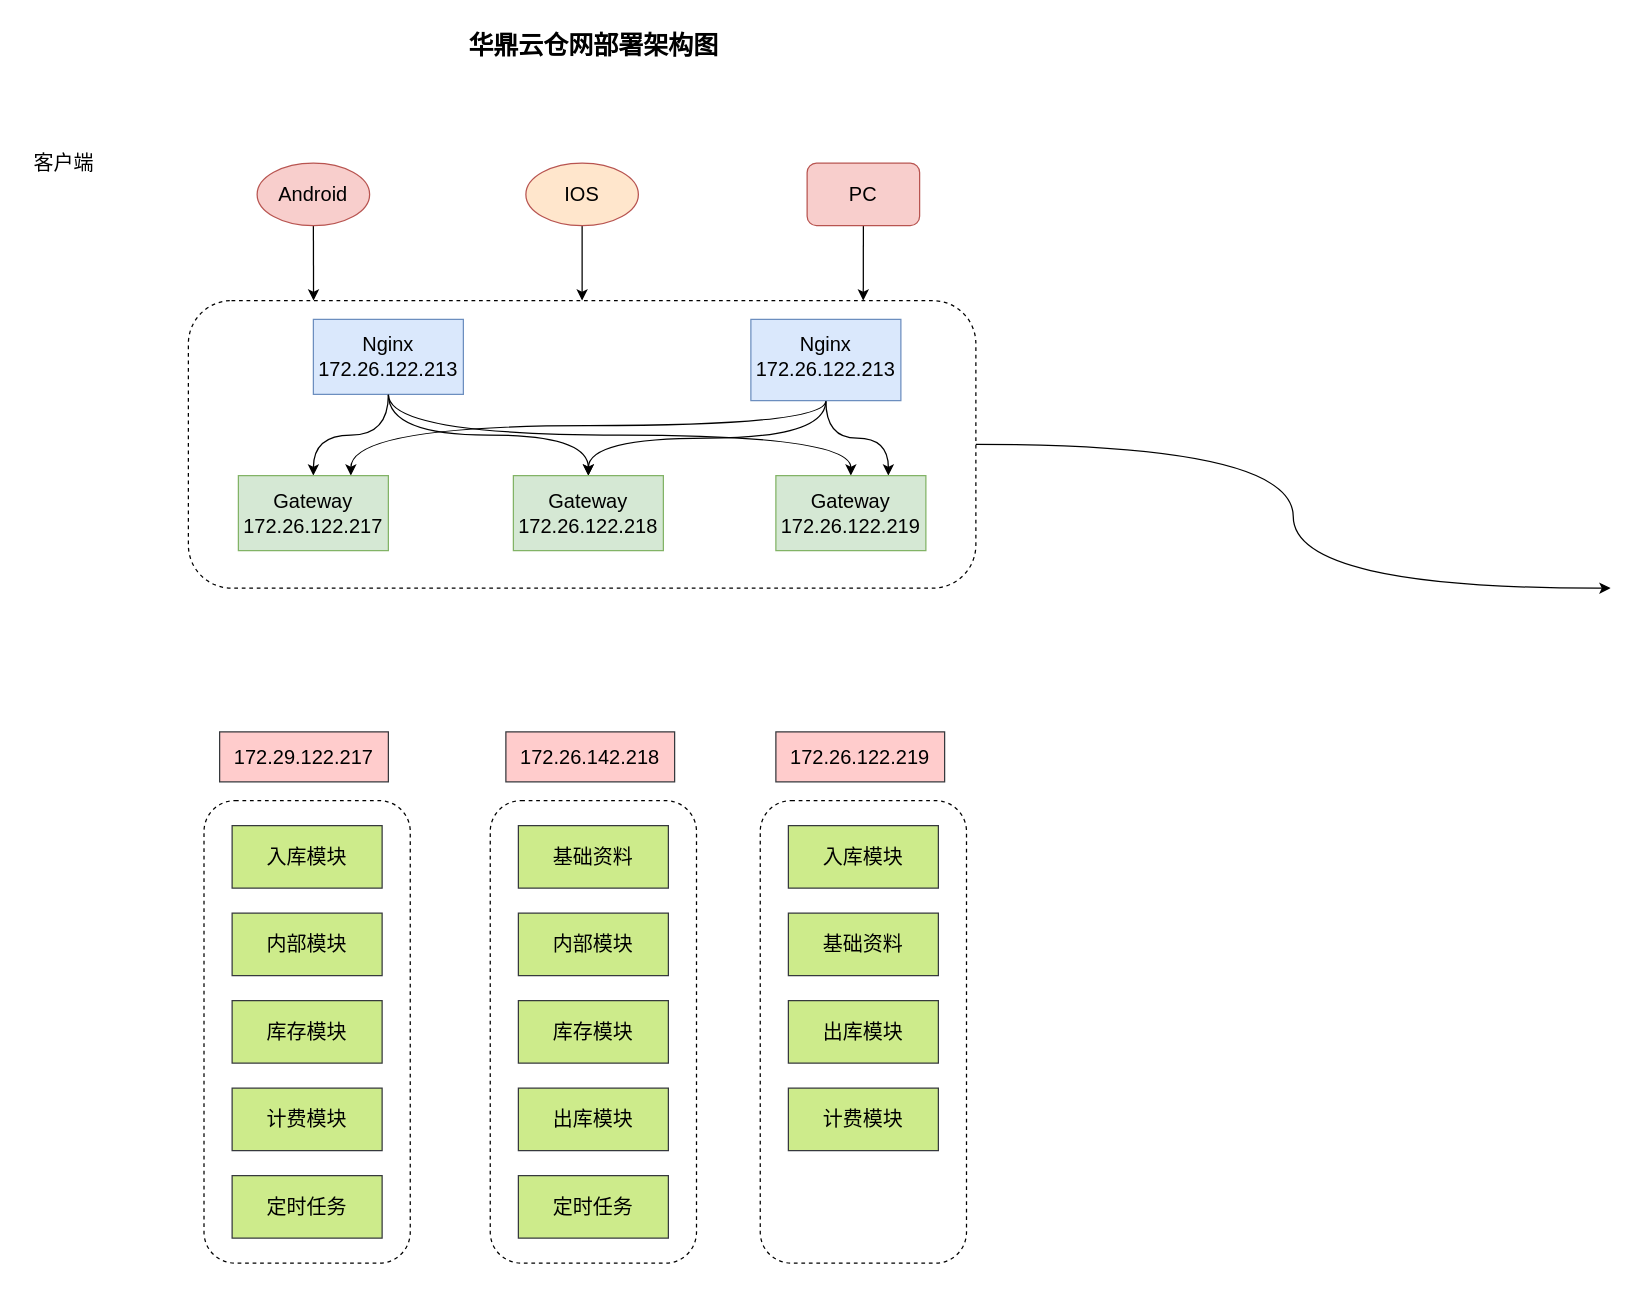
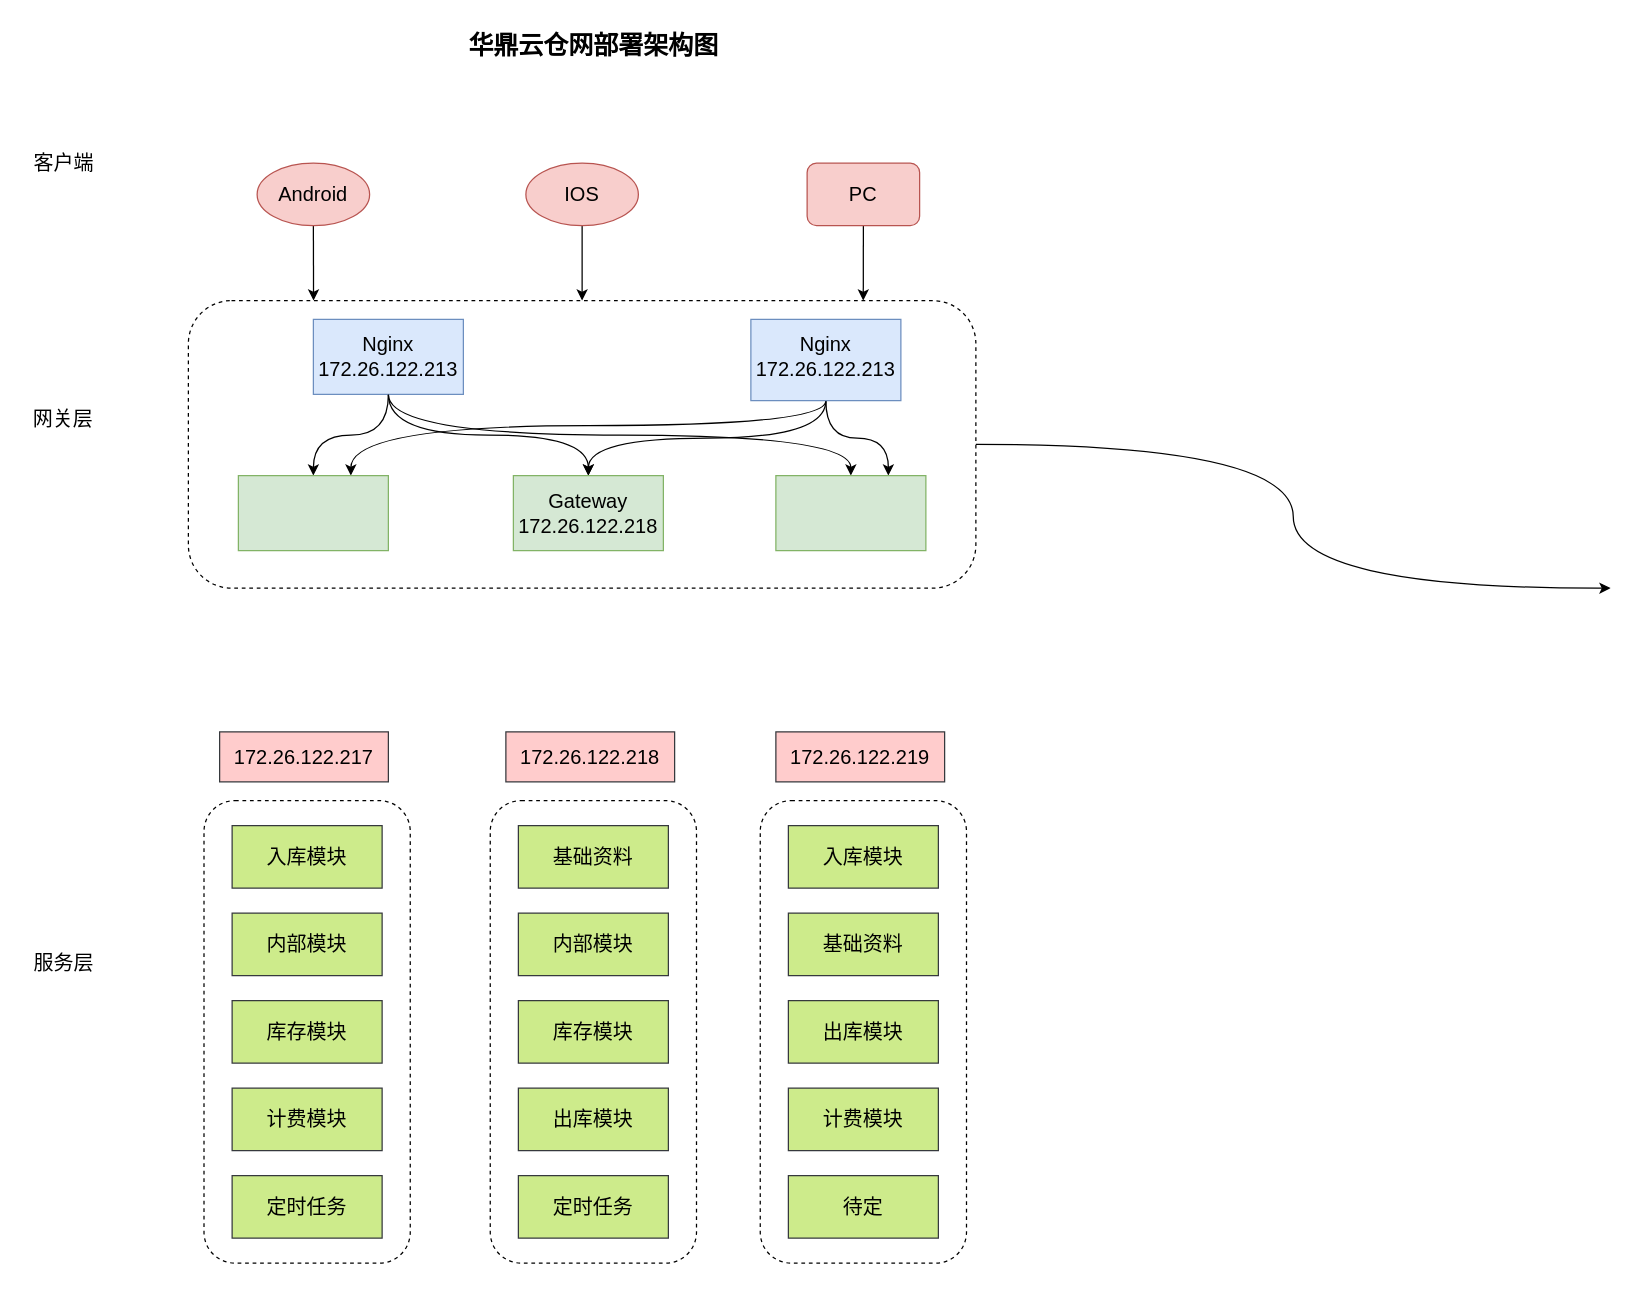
  <mxCell id="0" />
  <mxCell id="1" parent="0" />
  <mxCell id="2" value="华鼎云仓网部署架构图" style="text;html=1;align=center;verticalAlign=middle;resizable=0;points=[];autosize=1;strokeColor=none;fillColor=none;fontStyle=1;fontSize=20;" vertex="1" parent="1"><mxGeometry x="364" y="20" width="220" height="30" as="geometry" /></mxCell>
  <mxCell id="3" style="edgeStyle=orthogonalEdgeStyle;curved=1;rounded=0;orthogonalLoop=1;jettySize=auto;html=1;entryX=0.5;entryY=0;entryDx=0;entryDy=0;fontSize=16;" edge="1" parent="1" source="4"><mxGeometry relative="1" as="geometry"><mxPoint x="1287.75" y="470" as="targetPoint" /></mxGeometry></mxCell>
  <mxCell id="4" value="" style="rounded=1;whiteSpace=wrap;html=1;fontSize=20;labelBackgroundColor=none;fillColor=none;dashed=1;" vertex="1" parent="1"><mxGeometry x="150" y="240" width="630" height="230" as="geometry" /></mxCell>
  <mxCell id="5" style="edgeStyle=orthogonalEdgeStyle;curved=1;rounded=0;orthogonalLoop=1;jettySize=auto;html=1;exitX=0.5;exitY=1;exitDx=0;exitDy=0;fontSize=16;" edge="1" parent="1" source="8" target="4"><mxGeometry relative="1" as="geometry"><Array as="points"><mxPoint x="250" y="380" /><mxPoint x="250" y="380" /></Array></mxGeometry></mxCell>
  <mxCell id="6" style="edgeStyle=orthogonalEdgeStyle;curved=1;rounded=0;orthogonalLoop=1;jettySize=auto;html=1;fontSize=16;exitX=0.5;exitY=1;exitDx=0;exitDy=0;" edge="1" parent="1" source="8" target="24"><mxGeometry relative="1" as="geometry" /></mxCell>
  <mxCell id="7" style="edgeStyle=orthogonalEdgeStyle;curved=1;rounded=0;orthogonalLoop=1;jettySize=auto;html=1;exitX=0.5;exitY=1;exitDx=0;exitDy=0;entryX=0.5;entryY=0;entryDx=0;entryDy=0;fontSize=16;" edge="1" parent="1" source="8" target="25"><mxGeometry relative="1" as="geometry" /></mxCell>
  <mxCell id="8" value="" style="rounded=0;whiteSpace=wrap;html=1;labelBackgroundColor=none;fontSize=20;fillColor=#dae8fc;strokeColor=#6c8ebf;" vertex="1" parent="1"><mxGeometry x="250" y="255" width="120" height="60" as="geometry" /></mxCell>
  <mxCell id="9" style="edgeStyle=orthogonalEdgeStyle;curved=1;rounded=0;orthogonalLoop=1;jettySize=auto;html=1;entryX=0.159;entryY=0;entryDx=0;entryDy=0;entryPerimeter=0;fontSize=16;" edge="1" parent="1" source="10" target="4"><mxGeometry relative="1" as="geometry" /></mxCell>
  <mxCell id="10" value="Android" style="ellipse;whiteSpace=wrap;html=1;labelBackgroundColor=none;fontSize=16;fillColor=#f8cecc;strokeColor=#b85450;" vertex="1" parent="1"><mxGeometry x="205" y="130" width="90" height="50" as="geometry" /></mxCell>
  <mxCell id="11" style="edgeStyle=orthogonalEdgeStyle;curved=1;rounded=0;orthogonalLoop=1;jettySize=auto;html=1;entryX=0.5;entryY=0;entryDx=0;entryDy=0;fontSize=16;" edge="1" parent="1" source="12" target="4"><mxGeometry relative="1" as="geometry" /></mxCell>
- <mxCell id="12" value="IOS" style="ellipse;whiteSpace=wrap;html=1;labelBackgroundColor=none;fontSize=16;fillColor=#ffe6cc;strokeColor=#b85450;" vertex="1" parent="1"><mxGeometry x="420" y="130" width="90" height="50" as="geometry" /></mxCell>
+ <mxCell id="12" value="IOS" style="ellipse;whiteSpace=wrap;html=1;labelBackgroundColor=none;fontSize=16;fillColor=#f8cecc;strokeColor=#b85450;" vertex="1" parent="1"><mxGeometry x="420" y="130" width="90" height="50" as="geometry" /></mxCell>
  <mxCell id="13" style="edgeStyle=orthogonalEdgeStyle;curved=1;rounded=0;orthogonalLoop=1;jettySize=auto;html=1;entryX=0.857;entryY=0;entryDx=0;entryDy=0;entryPerimeter=0;fontSize=16;" edge="1" parent="1" source="14" target="4"><mxGeometry relative="1" as="geometry" /></mxCell>
  <mxCell id="14" value="PC" style="whiteSpace=wrap;html=1;labelBackgroundColor=none;fontSize=16;fillColor=#f8cecc;strokeColor=#b85450;rounded=1;" vertex="1" parent="1"><mxGeometry x="645" y="130" width="90" height="50" as="geometry" /></mxCell>
+ <mxCell id="15" value="网关层" style="text;html=1;strokeColor=none;fillColor=none;align=center;verticalAlign=middle;whiteSpace=wrap;rounded=0;labelBackgroundColor=none;fontSize=16;" vertex="1" parent="1"><mxGeometry x="20" y="320" width="60" height="30" as="geometry" /></mxCell>
  <mxCell id="16" style="edgeStyle=orthogonalEdgeStyle;curved=1;rounded=0;orthogonalLoop=1;jettySize=auto;html=1;entryX=0.5;entryY=0;entryDx=0;entryDy=0;fontSize=16;exitX=0.5;exitY=1;exitDx=0;exitDy=0;" edge="1" parent="1" source="8" target="23"><mxGeometry relative="1" as="geometry"><mxPoint x="310" y="320" as="sourcePoint" /></mxGeometry></mxCell>
  <mxCell id="17" value="Nginx&lt;br&gt;172.26.122.213" style="text;html=1;strokeColor=none;fillColor=none;align=center;verticalAlign=middle;whiteSpace=wrap;rounded=0;labelBackgroundColor=none;fontSize=16;" vertex="1" parent="1"><mxGeometry x="255" y="265" width="110" height="40" as="geometry" /></mxCell>
  <mxCell id="18" style="edgeStyle=orthogonalEdgeStyle;curved=1;rounded=0;orthogonalLoop=1;jettySize=auto;html=1;entryX=0.75;entryY=0;entryDx=0;entryDy=0;fontSize=16;" edge="1" parent="1" source="21" target="23"><mxGeometry relative="1" as="geometry"><Array as="points"><mxPoint x="660" y="340" /><mxPoint x="280" y="340" /></Array></mxGeometry></mxCell>
  <mxCell id="19" style="edgeStyle=orthogonalEdgeStyle;curved=1;rounded=0;orthogonalLoop=1;jettySize=auto;html=1;exitX=0.5;exitY=1;exitDx=0;exitDy=0;fontSize=16;" edge="1" parent="1" source="21" target="24"><mxGeometry relative="1" as="geometry" /></mxCell>
  <mxCell id="20" style="edgeStyle=orthogonalEdgeStyle;curved=1;rounded=0;orthogonalLoop=1;jettySize=auto;html=1;entryX=0.75;entryY=0;entryDx=0;entryDy=0;fontSize=16;" edge="1" parent="1" source="21" target="25"><mxGeometry relative="1" as="geometry"><Array as="points"><mxPoint x="660" y="350" /><mxPoint x="710" y="350" /></Array></mxGeometry></mxCell>
  <mxCell id="21" value="" style="rounded=0;whiteSpace=wrap;html=1;labelBackgroundColor=none;fontSize=20;fillColor=#dae8fc;strokeColor=#6c8ebf;" vertex="1" parent="1"><mxGeometry x="600" y="255" width="120" height="65" as="geometry" /></mxCell>
  <mxCell id="22" value="Nginx&lt;br&gt;172.26.122.213" style="text;html=1;strokeColor=none;fillColor=none;align=center;verticalAlign=middle;whiteSpace=wrap;rounded=0;labelBackgroundColor=none;fontSize=16;" vertex="1" parent="1"><mxGeometry x="605" y="265" width="110" height="40" as="geometry" /></mxCell>
  <mxCell id="23" value="" style="rounded=0;whiteSpace=wrap;html=1;labelBackgroundColor=#FFFFFF;fontSize=16;fillColor=#d5e8d4;strokeColor=#82b366;" vertex="1" parent="1"><mxGeometry x="190" y="380" width="120" height="60" as="geometry" /></mxCell>
  <mxCell id="24" value="" style="rounded=0;whiteSpace=wrap;html=1;labelBackgroundColor=#FFFFFF;fontSize=16;fillColor=#d5e8d4;strokeColor=#82b366;" vertex="1" parent="1"><mxGeometry x="410" y="380" width="120" height="60" as="geometry" /></mxCell>
  <mxCell id="25" value="" style="rounded=0;whiteSpace=wrap;html=1;labelBackgroundColor=#FFFFFF;fontSize=16;fillColor=#d5e8d4;strokeColor=#82b366;" vertex="1" parent="1"><mxGeometry x="620" y="380" width="120" height="60" as="geometry" /></mxCell>
- <mxCell id="26" value="Gateway&lt;br&gt;172.26.122.217" style="text;html=1;strokeColor=none;fillColor=none;align=center;verticalAlign=middle;whiteSpace=wrap;rounded=0;labelBackgroundColor=none;fontSize=16;" vertex="1" parent="1"><mxGeometry x="195" y="390" width="110" height="40" as="geometry" /></mxCell>
  <mxCell id="27" value="Gateway&lt;br&gt;172.26.122.218" style="text;html=1;strokeColor=none;fillColor=none;align=center;verticalAlign=middle;whiteSpace=wrap;rounded=0;labelBackgroundColor=none;fontSize=16;" vertex="1" parent="1"><mxGeometry x="415" y="390" width="110" height="40" as="geometry" /></mxCell>
- <mxCell id="28" value="Gateway&lt;br&gt;172.26.122.219" style="text;html=1;strokeColor=none;fillColor=none;align=center;verticalAlign=middle;whiteSpace=wrap;rounded=0;labelBackgroundColor=none;fontSize=16;" vertex="1" parent="1"><mxGeometry x="625" y="390" width="110" height="40" as="geometry" /></mxCell>
  <mxCell id="29" value="客户端" style="text;html=1;align=center;verticalAlign=middle;resizable=0;points=[];autosize=1;strokeColor=none;fillColor=none;fontSize=16;" vertex="1" parent="1"><mxGeometry x="20" y="120" width="60" height="20" as="geometry" /></mxCell>
+ <mxCell id="30" value="服务层" style="text;html=1;align=center;verticalAlign=middle;resizable=0;points=[];autosize=1;strokeColor=none;fillColor=none;fontSize=16;" vertex="1" parent="1"><mxGeometry x="20" y="760" width="60" height="20" as="geometry" /></mxCell>
  <mxCell id="31" value="" style="rounded=1;whiteSpace=wrap;html=1;dashed=1;labelBackgroundColor=#;fontSize=16;fillColor=none;" vertex="1" parent="1"><mxGeometry x="162.5" y="640" width="165" height="370" as="geometry" /></mxCell>
  <mxCell id="32" value="入库模块" style="rounded=0;whiteSpace=wrap;html=1;labelBackgroundColor=#;fontSize=16;fillColor=#cdeb8b;strokeColor=#36393d;" vertex="1" parent="1"><mxGeometry x="185" y="660" width="120" height="50" as="geometry" /></mxCell>
  <mxCell id="33" value="内部模块" style="rounded=0;whiteSpace=wrap;html=1;labelBackgroundColor=#;fontSize=16;fillColor=#cdeb8b;strokeColor=#36393d;" vertex="1" parent="1"><mxGeometry x="185" y="730" width="120" height="50" as="geometry" /></mxCell>
  <mxCell id="34" value="库存模块" style="rounded=0;whiteSpace=wrap;html=1;labelBackgroundColor=#;fontSize=16;fillColor=#cdeb8b;strokeColor=#36393d;" vertex="1" parent="1"><mxGeometry x="185" y="800" width="120" height="50" as="geometry" /></mxCell>
- <mxCell id="35" value="172.29.122.217" style="text;html=1;strokeColor=#36393d;fillColor=#ffcccc;align=center;verticalAlign=middle;whiteSpace=wrap;rounded=0;labelBackgroundColor=#;fontSize=16;" vertex="1" parent="1"><mxGeometry x="175" y="585" width="135" height="40" as="geometry" /></mxCell>
+ <mxCell id="35" value="172.26.122.217" style="text;html=1;strokeColor=#36393d;fillColor=#ffcccc;align=center;verticalAlign=middle;whiteSpace=wrap;rounded=0;labelBackgroundColor=#;fontSize=16;" vertex="1" parent="1"><mxGeometry x="175" y="585" width="135" height="40" as="geometry" /></mxCell>
  <mxCell id="36" value="计费模块" style="rounded=0;whiteSpace=wrap;html=1;labelBackgroundColor=#;fontSize=16;fillColor=#cdeb8b;strokeColor=#36393d;" vertex="1" parent="1"><mxGeometry x="185" y="870" width="120" height="50" as="geometry" /></mxCell>
  <mxCell id="37" value="定时任务" style="rounded=0;whiteSpace=wrap;html=1;labelBackgroundColor=#;fontSize=16;fillColor=#cdeb8b;strokeColor=#36393d;" vertex="1" parent="1"><mxGeometry x="185" y="940" width="120" height="50" as="geometry" /></mxCell>
  <mxCell id="38" value="" style="rounded=1;whiteSpace=wrap;html=1;dashed=1;labelBackgroundColor=#;fontSize=16;fillColor=none;" vertex="1" parent="1"><mxGeometry x="391.5" y="640" width="165" height="370" as="geometry" /></mxCell>
  <mxCell id="39" value="基础资料" style="rounded=0;whiteSpace=wrap;html=1;labelBackgroundColor=#;fontSize=16;fillColor=#cdeb8b;strokeColor=#36393d;" vertex="1" parent="1"><mxGeometry x="414" y="660" width="120" height="50" as="geometry" /></mxCell>
  <mxCell id="40" value="内部模块" style="rounded=0;whiteSpace=wrap;html=1;labelBackgroundColor=#;fontSize=16;fillColor=#cdeb8b;strokeColor=#36393d;" vertex="1" parent="1"><mxGeometry x="414" y="730" width="120" height="50" as="geometry" /></mxCell>
  <mxCell id="41" value="库存模块" style="rounded=0;whiteSpace=wrap;html=1;labelBackgroundColor=#;fontSize=16;fillColor=#cdeb8b;strokeColor=#36393d;" vertex="1" parent="1"><mxGeometry x="414" y="800" width="120" height="50" as="geometry" /></mxCell>
- <mxCell id="42" value="172.26.142.218" style="text;html=1;strokeColor=#36393d;fillColor=#ffcccc;align=center;verticalAlign=middle;whiteSpace=wrap;rounded=0;labelBackgroundColor=#;fontSize=16;" vertex="1" parent="1"><mxGeometry x="404" y="585" width="135" height="40" as="geometry" /></mxCell>
+ <mxCell id="42" value="172.26.122.218" style="text;html=1;strokeColor=#36393d;fillColor=#ffcccc;align=center;verticalAlign=middle;whiteSpace=wrap;rounded=0;labelBackgroundColor=#;fontSize=16;" vertex="1" parent="1"><mxGeometry x="404" y="585" width="135" height="40" as="geometry" /></mxCell>
  <mxCell id="43" value="出库模块" style="rounded=0;whiteSpace=wrap;html=1;labelBackgroundColor=#;fontSize=16;fillColor=#cdeb8b;strokeColor=#36393d;" vertex="1" parent="1"><mxGeometry x="414" y="870" width="120" height="50" as="geometry" /></mxCell>
  <mxCell id="44" value="定时任务" style="rounded=0;whiteSpace=wrap;html=1;labelBackgroundColor=#;fontSize=16;fillColor=#cdeb8b;strokeColor=#36393d;" vertex="1" parent="1"><mxGeometry x="414" y="940" width="120" height="50" as="geometry" /></mxCell>
  <mxCell id="45" value="" style="rounded=1;whiteSpace=wrap;html=1;dashed=1;labelBackgroundColor=#;fontSize=16;fillColor=none;" vertex="1" parent="1"><mxGeometry x="607.5" y="640" width="165" height="370" as="geometry" /></mxCell>
  <mxCell id="46" value="入库模块" style="rounded=0;whiteSpace=wrap;html=1;labelBackgroundColor=#;fontSize=16;fillColor=#cdeb8b;strokeColor=#36393d;" vertex="1" parent="1"><mxGeometry x="630" y="660" width="120" height="50" as="geometry" /></mxCell>
  <mxCell id="47" value="基础资料" style="rounded=0;whiteSpace=wrap;html=1;labelBackgroundColor=#;fontSize=16;fillColor=#cdeb8b;strokeColor=#36393d;" vertex="1" parent="1"><mxGeometry x="630" y="730" width="120" height="50" as="geometry" /></mxCell>
  <mxCell id="48" value="出库模块" style="rounded=0;whiteSpace=wrap;html=1;labelBackgroundColor=#;fontSize=16;fillColor=#cdeb8b;strokeColor=#36393d;" vertex="1" parent="1"><mxGeometry x="630" y="800" width="120" height="50" as="geometry" /></mxCell>
  <mxCell id="49" value="172.26.122.219" style="text;html=1;strokeColor=#36393d;fillColor=#ffcccc;align=center;verticalAlign=middle;whiteSpace=wrap;rounded=0;labelBackgroundColor=#;fontSize=16;" vertex="1" parent="1"><mxGeometry x="620" y="585" width="135" height="40" as="geometry" /></mxCell>
  <mxCell id="50" value="计费模块" style="rounded=0;whiteSpace=wrap;html=1;labelBackgroundColor=#;fontSize=16;fillColor=#cdeb8b;strokeColor=#36393d;" vertex="1" parent="1"><mxGeometry x="630" y="870" width="120" height="50" as="geometry" /></mxCell>
+ <mxCell id="51" value="待定" style="rounded=0;whiteSpace=wrap;html=1;labelBackgroundColor=#;fontSize=16;fillColor=#cdeb8b;strokeColor=#36393d;" vertex="1" parent="1"><mxGeometry x="630" y="940" width="120" height="50" as="geometry" /></mxCell>
